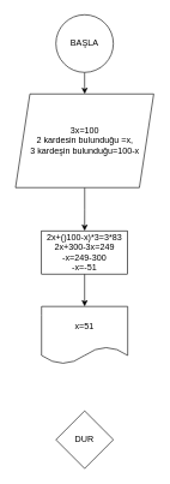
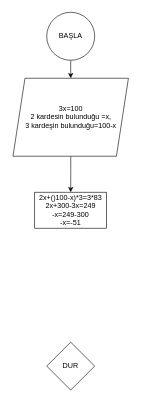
  <mxCell id="0" />
  <mxCell id="1" parent="0" />
  <mxCell id="2" value="DUR" style="rhombus;whiteSpace=wrap;html=1;aspect=fixed;" vertex="1" parent="1"><mxGeometry x="77" y="570" width="80" height="80" as="geometry" /></mxCell>
  <mxCell id="3" value="" style="edgeStyle=orthogonalEdgeStyle;rounded=0;orthogonalLoop=1;jettySize=auto;html=1;" edge="1" parent="1" source="4" target="6"><mxGeometry relative="1" as="geometry" /></mxCell>
  <mxCell id="4" value="BAŞLA" style="ellipse;whiteSpace=wrap;html=1;aspect=fixed;" vertex="1" parent="1"><mxGeometry x="77" y="20" width="80" height="80" as="geometry" /></mxCell>
  <mxCell id="5" value="" style="edgeStyle=orthogonalEdgeStyle;rounded=0;orthogonalLoop=1;jettySize=auto;html=1;" edge="1" parent="1" source="6" target="8"><mxGeometry relative="1" as="geometry" /></mxCell>
  <mxCell id="6" value="3x=100&lt;br&gt;2 kardesin bulunduğu =x,&lt;br&gt;3 kardeşin bulunduğu=100-x&lt;br&gt;" style="shape=parallelogram;perimeter=parallelogramPerimeter;whiteSpace=wrap;html=1;fixedSize=1;" vertex="1" parent="1"><mxGeometry x="20.75" y="130" width="192.5" height="130" as="geometry" /></mxCell>
- <mxCell id="7" value="" style="edgeStyle=orthogonalEdgeStyle;rounded=0;orthogonalLoop=1;jettySize=auto;html=1;" edge="1" parent="1" source="8" target="9"><mxGeometry relative="1" as="geometry" /></mxCell>
  <mxCell id="8" value="2x+()100-x)*3=3*83&lt;br&gt;2x+300-3x=249&lt;br&gt;-x=249-300&lt;br&gt;-x=-51" style="rounded=0;whiteSpace=wrap;html=1;" vertex="1" parent="1"><mxGeometry x="57" y="320" width="120" height="60" as="geometry" /></mxCell>
- <mxCell id="9" value="x=51" style="shape=document;whiteSpace=wrap;html=1;boundedLbl=1;" vertex="1" parent="1"><mxGeometry x="57" y="425" width="120" height="80" as="geometry" /></mxCell>
